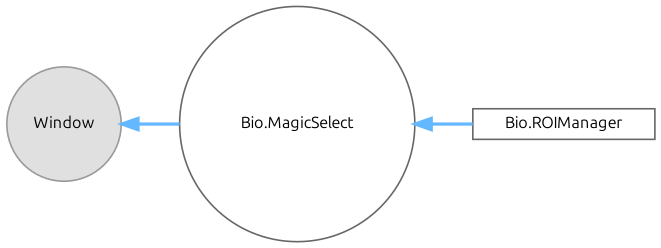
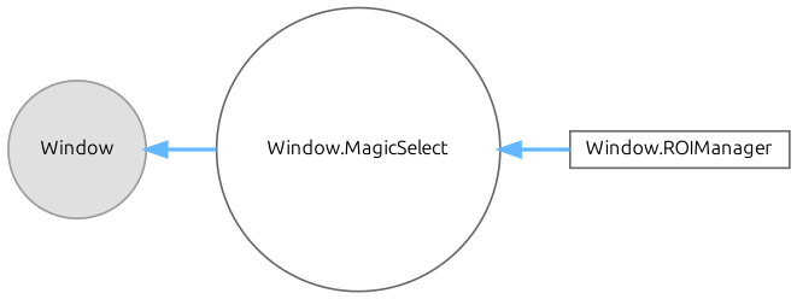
  digraph {
    fontname=Ubuntu
    rankdir=LR
    node [color=grey40 fillcolor=white fontname=Ubuntu fontsize=10 shape=circle style=filled]
    edge [color=steelblue1 dir=back fontname=Ubuntu fontsize=10 labelfontname=Helvetica labelfontsize=10 style=bold]
    n1 [color=grey60 fillcolor="#E0E0E0" height=0.2 label=Window width=0.4]
-   n2 [height=0.2 label="Bio.MagicSelect" width=0.4]
-   n3 [height=0.2 label="Bio.ROIManager" shape=box width=0.4]
+   n2 [height=0.2 label="Window.MagicSelect" width=0.4]
+   n3 [height=0.2 label="Window.ROIManager" shape=box width=0.4]
    n1 -> n2
    n2 -> n3
  }
